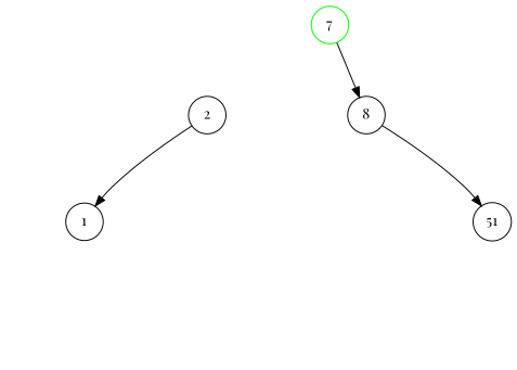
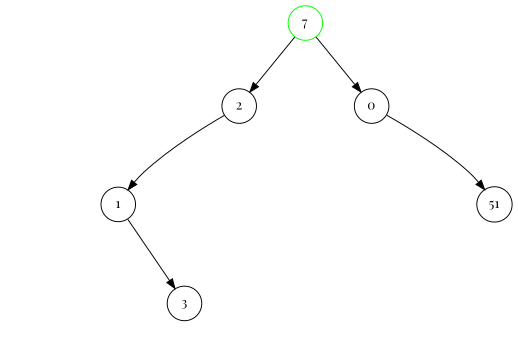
  digraph {
    fontname="Playfair Display"
    node [fontname="Playfair Display" shape=circle style=invis]
    edge [fontname="Playfair Display" style=invis]
    null1 [width=0.1]
    n2 [label=2 style=""]
-   8 [style=""]
+   8 [label=0 style=""]
    null2 [width=0.1]
    1 [style=""]
    null3 [width=0.1]
    null4 [width=0.1]
    null5 [width=0.1]
+   3 [style=""]
    null7 [width=0.1]
    null6 [width=0.1]
    n12 [label=51 style=""]
    7 [color=green style=""]
    subgraph sub_1 {
      rank=same
      null1
      n2
      8
    }
    subgraph sub_2 {
      rank=same
      null2
      1
      null3
    }
    subgraph sub_3 {
      rank=same
      null4
      null5
+     3
    }
    subgraph sub_4 {
      rank=same
      null7
      null6
      n12
    }
    null1 -> 8
    n2 -> null1
    n2 -> null2
    n2 -> 1 [style=""]
    n2 -> null3
    8 -> null7
    8 -> null6
    8 -> n12 [style=""]
    null2 -> null3
    1 -> null2
    1 -> null4
    1 -> null5
+   1 -> 3 [style=""]
    null4 -> null5
+   null5 -> 3
    null7 -> null6
    null6 -> n12
    7 -> null1
+   7 -> n2 [style=""]
    7 -> 8 [style=""]
  }
